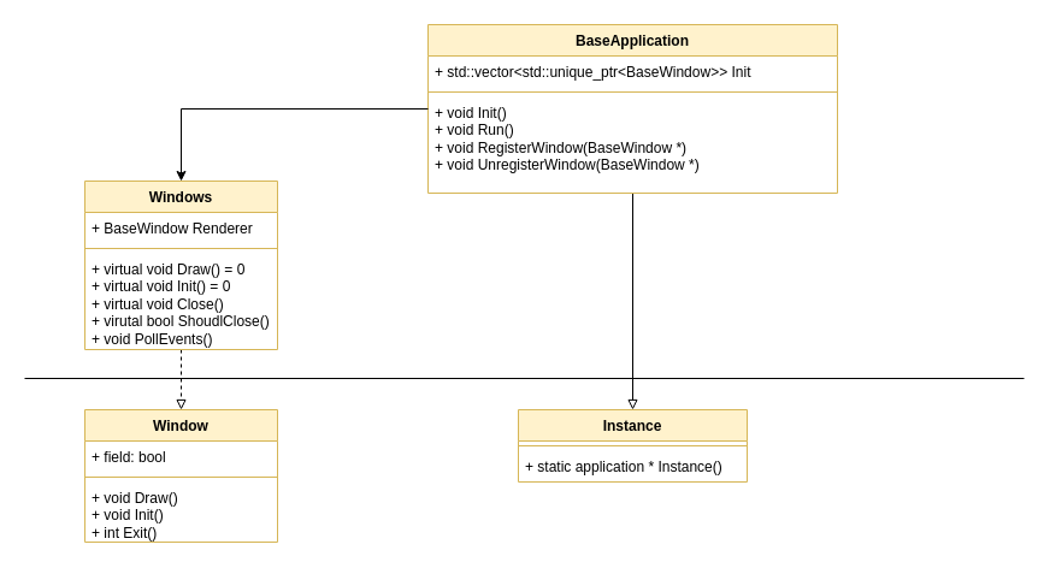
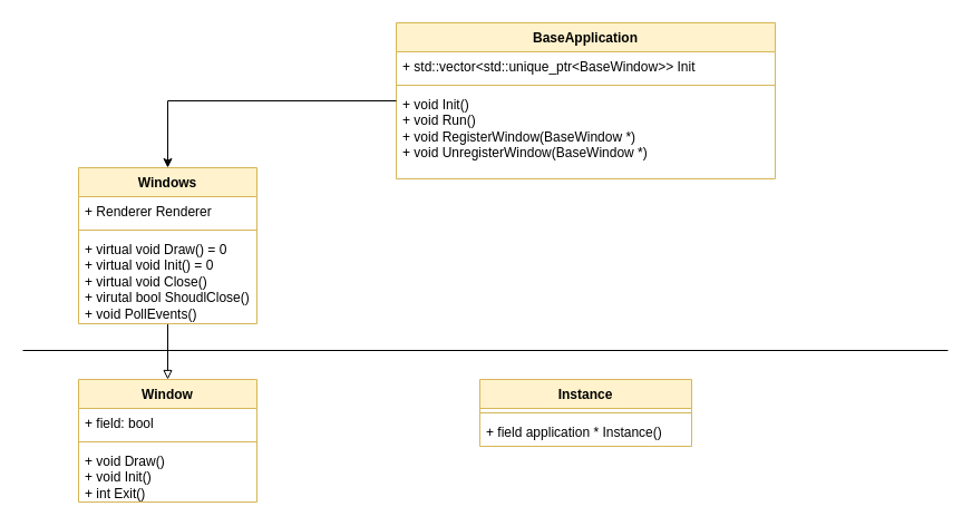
  <mxCell id="0" />
  <mxCell id="1" parent="0" />
- <mxCell id="2" style="edgeStyle=orthogonalEdgeStyle;rounded=0;orthogonalLoop=1;jettySize=auto;html=1;entryX=0.5;entryY=0;entryDx=0;entryDy=0;endArrow=block;endFill=0;" parent="1" source="3" target="8" edge="1"><mxGeometry relative="1" as="geometry" /></mxCell>
  <mxCell id="3" value="BaseApplication" style="swimlane;fontStyle=1;align=center;verticalAlign=top;childLayout=stackLayout;horizontal=1;startSize=26;horizontalStack=0;resizeParent=1;resizeParentMax=0;resizeLast=0;collapsible=1;marginBottom=0;whiteSpace=wrap;html=1;fillColor=#fff2cc;strokeColor=#d6b656;" parent="1" vertex="1"><mxGeometry x="355" y="20" width="340" height="140" as="geometry" /></mxCell>
  <mxCell id="4" value="+ std::vector&amp;lt;std::unique_ptr&amp;lt;BaseWindow&amp;gt;&amp;gt; Init" style="text;strokeColor=none;fillColor=none;align=left;verticalAlign=top;spacingLeft=4;spacingRight=4;overflow=hidden;rotatable=0;points=[[0,0.5],[1,0.5]];portConstraint=eastwest;whiteSpace=wrap;html=1;" parent="3" vertex="1"><mxGeometry y="26" width="340" height="26" as="geometry" /></mxCell>
  <mxCell id="5" value="" style="line;strokeWidth=1;fillColor=none;align=left;verticalAlign=middle;spacingTop=-1;spacingLeft=3;spacingRight=3;rotatable=0;labelPosition=right;points=[];portConstraint=eastwest;strokeColor=inherit;" parent="3" vertex="1"><mxGeometry y="52" width="340" height="8" as="geometry" /></mxCell>
  <mxCell id="6" value="+ void Init()&lt;div&gt;+ void Run()&lt;/div&gt;&lt;div&gt;+ void RegisterWindow(BaseWindow *)&lt;/div&gt;&lt;div&gt;+ void UnregisterWindow(BaseWindow *)&lt;br&gt;&lt;/div&gt;" style="text;strokeColor=none;fillColor=none;align=left;verticalAlign=top;spacingLeft=4;spacingRight=4;overflow=hidden;rotatable=0;points=[[0,0.5],[1,0.5]];portConstraint=eastwest;whiteSpace=wrap;html=1;" parent="3" vertex="1"><mxGeometry y="60" width="340" height="80" as="geometry" /></mxCell>
  <mxCell id="7" value="" style="line;strokeWidth=1;fillColor=none;align=left;verticalAlign=middle;spacingTop=-1;spacingLeft=3;spacingRight=3;rotatable=0;labelPosition=right;points=[];portConstraint=eastwest;strokeColor=inherit;" parent="1" vertex="1"><mxGeometry x="20" y="310" width="830" height="8" as="geometry" /></mxCell>
  <mxCell id="8" value="Instance" style="swimlane;fontStyle=1;align=center;verticalAlign=top;childLayout=stackLayout;horizontal=1;startSize=26;horizontalStack=0;resizeParent=1;resizeParentMax=0;resizeLast=0;collapsible=1;marginBottom=0;whiteSpace=wrap;html=1;fillColor=#fff2cc;strokeColor=#d6b656;" parent="1" vertex="1"><mxGeometry x="430" y="340" width="190" height="60" as="geometry" /></mxCell>
  <mxCell id="9" value="" style="line;strokeWidth=1;fillColor=none;align=left;verticalAlign=middle;spacingTop=-1;spacingLeft=3;spacingRight=3;rotatable=0;labelPosition=right;points=[];portConstraint=eastwest;strokeColor=inherit;" parent="8" vertex="1"><mxGeometry y="26" width="190" height="8" as="geometry" /></mxCell>
- <mxCell id="10" value="+ static application * Instance()" style="text;strokeColor=none;fillColor=none;align=left;verticalAlign=top;spacingLeft=4;spacingRight=4;overflow=hidden;rotatable=0;points=[[0,0.5],[1,0.5]];portConstraint=eastwest;whiteSpace=wrap;html=1;" parent="8" vertex="1"><mxGeometry y="34" width="190" height="26" as="geometry" /></mxCell>
- <mxCell id="11" style="edgeStyle=orthogonalEdgeStyle;rounded=0;orthogonalLoop=1;jettySize=auto;html=1;entryX=0.5;entryY=0;entryDx=0;entryDy=0;endArrow=block;endFill=0;dashed=1;" parent="1" source="12" target="17" edge="1"><mxGeometry relative="1" as="geometry" /></mxCell>
+ <mxCell id="10" value="+ field application * Instance()" style="text;strokeColor=none;fillColor=none;align=left;verticalAlign=top;spacingLeft=4;spacingRight=4;overflow=hidden;rotatable=0;points=[[0,0.5],[1,0.5]];portConstraint=eastwest;whiteSpace=wrap;html=1;" parent="8" vertex="1"><mxGeometry y="34" width="190" height="26" as="geometry" /></mxCell>
+ <mxCell id="11" style="edgeStyle=orthogonalEdgeStyle;rounded=0;orthogonalLoop=1;jettySize=auto;html=1;entryX=0.5;entryY=0;entryDx=0;entryDy=0;endArrow=block;endFill=0;" parent="1" source="12" target="17" edge="1"><mxGeometry relative="1" as="geometry" /></mxCell>
  <mxCell id="12" value="Windows" style="swimlane;fontStyle=1;align=center;verticalAlign=top;childLayout=stackLayout;horizontal=1;startSize=26;horizontalStack=0;resizeParent=1;resizeParentMax=0;resizeLast=0;collapsible=1;marginBottom=0;whiteSpace=wrap;html=1;fillColor=#fff2cc;strokeColor=#d6b656;" parent="1" vertex="1"><mxGeometry x="70" y="150" width="160" height="140" as="geometry" /></mxCell>
- <mxCell id="13" value="+ BaseWindow Renderer" style="text;strokeColor=none;fillColor=none;align=left;verticalAlign=top;spacingLeft=4;spacingRight=4;overflow=hidden;rotatable=0;points=[[0,0.5],[1,0.5]];portConstraint=eastwest;whiteSpace=wrap;html=1;" parent="12" vertex="1"><mxGeometry y="26" width="160" height="26" as="geometry" /></mxCell>
+ <mxCell id="13" value="+ Renderer Renderer" style="text;strokeColor=none;fillColor=none;align=left;verticalAlign=top;spacingLeft=4;spacingRight=4;overflow=hidden;rotatable=0;points=[[0,0.5],[1,0.5]];portConstraint=eastwest;whiteSpace=wrap;html=1;" parent="12" vertex="1"><mxGeometry y="26" width="160" height="26" as="geometry" /></mxCell>
  <mxCell id="14" value="" style="line;strokeWidth=1;fillColor=none;align=left;verticalAlign=middle;spacingTop=-1;spacingLeft=3;spacingRight=3;rotatable=0;labelPosition=right;points=[];portConstraint=eastwest;strokeColor=inherit;" parent="12" vertex="1"><mxGeometry y="52" width="160" height="8" as="geometry" /></mxCell>
  <mxCell id="15" value="+ virtual void Draw() = 0&lt;div&gt;+&amp;nbsp;&lt;span style=&quot;background-color: initial;&quot;&gt;virtual void Init() = 0&lt;/span&gt;&lt;/div&gt;&lt;div&gt;+&amp;nbsp;&lt;span style=&quot;background-color: initial;&quot;&gt;virtual void Close()&lt;/span&gt;&lt;span style=&quot;background-color: initial;&quot;&gt;&lt;br&gt;&lt;/span&gt;&lt;/div&gt;&lt;div&gt;&lt;span style=&quot;background-color: initial;&quot;&gt;+ virutal bool ShoudlClose()&lt;/span&gt;&lt;/div&gt;&lt;div&gt;&lt;span style=&quot;background-color: initial;&quot;&gt;+ void PollEvents()&lt;/span&gt;&lt;/div&gt;" style="text;strokeColor=none;fillColor=none;align=left;verticalAlign=top;spacingLeft=4;spacingRight=4;overflow=hidden;rotatable=0;points=[[0,0.5],[1,0.5]];portConstraint=eastwest;whiteSpace=wrap;html=1;" parent="12" vertex="1"><mxGeometry y="60" width="160" height="80" as="geometry" /></mxCell>
  <mxCell id="16" style="edgeStyle=orthogonalEdgeStyle;rounded=0;orthogonalLoop=1;jettySize=auto;html=1;" parent="1" source="6" target="12" edge="1"><mxGeometry relative="1" as="geometry"><Array as="points"><mxPoint x="150" y="90" /></Array></mxGeometry></mxCell>
  <mxCell id="17" value="Window" style="swimlane;fontStyle=1;align=center;verticalAlign=top;childLayout=stackLayout;horizontal=1;startSize=26;horizontalStack=0;resizeParent=1;resizeParentMax=0;resizeLast=0;collapsible=1;marginBottom=0;whiteSpace=wrap;html=1;fillColor=#fff2cc;strokeColor=#d6b656;" parent="1" vertex="1"><mxGeometry x="70" y="340" width="160" height="110" as="geometry" /></mxCell>
  <mxCell id="18" value="+ field: bool" style="text;strokeColor=none;fillColor=none;align=left;verticalAlign=top;spacingLeft=4;spacingRight=4;overflow=hidden;rotatable=0;points=[[0,0.5],[1,0.5]];portConstraint=eastwest;whiteSpace=wrap;html=1;" parent="17" vertex="1"><mxGeometry y="26" width="160" height="26" as="geometry" /></mxCell>
  <mxCell id="19" value="" style="line;strokeWidth=1;fillColor=none;align=left;verticalAlign=middle;spacingTop=-1;spacingLeft=3;spacingRight=3;rotatable=0;labelPosition=right;points=[];portConstraint=eastwest;strokeColor=inherit;" parent="17" vertex="1"><mxGeometry y="52" width="160" height="8" as="geometry" /></mxCell>
  <mxCell id="20" value="+ void Draw()&lt;div&gt;+&amp;nbsp;&lt;span style=&quot;background-color: initial;&quot;&gt;void Init()&lt;/span&gt;&lt;/div&gt;&lt;div&gt;+&amp;nbsp;&lt;span style=&quot;background-color: initial;&quot;&gt;int Exit()&lt;/span&gt;&lt;span style=&quot;background-color: initial;&quot;&gt;&lt;br&gt;&lt;/span&gt;&lt;/div&gt;" style="text;strokeColor=none;fillColor=none;align=left;verticalAlign=top;spacingLeft=4;spacingRight=4;overflow=hidden;rotatable=0;points=[[0,0.5],[1,0.5]];portConstraint=eastwest;whiteSpace=wrap;html=1;" parent="17" vertex="1"><mxGeometry y="60" width="160" height="50" as="geometry" /></mxCell>
